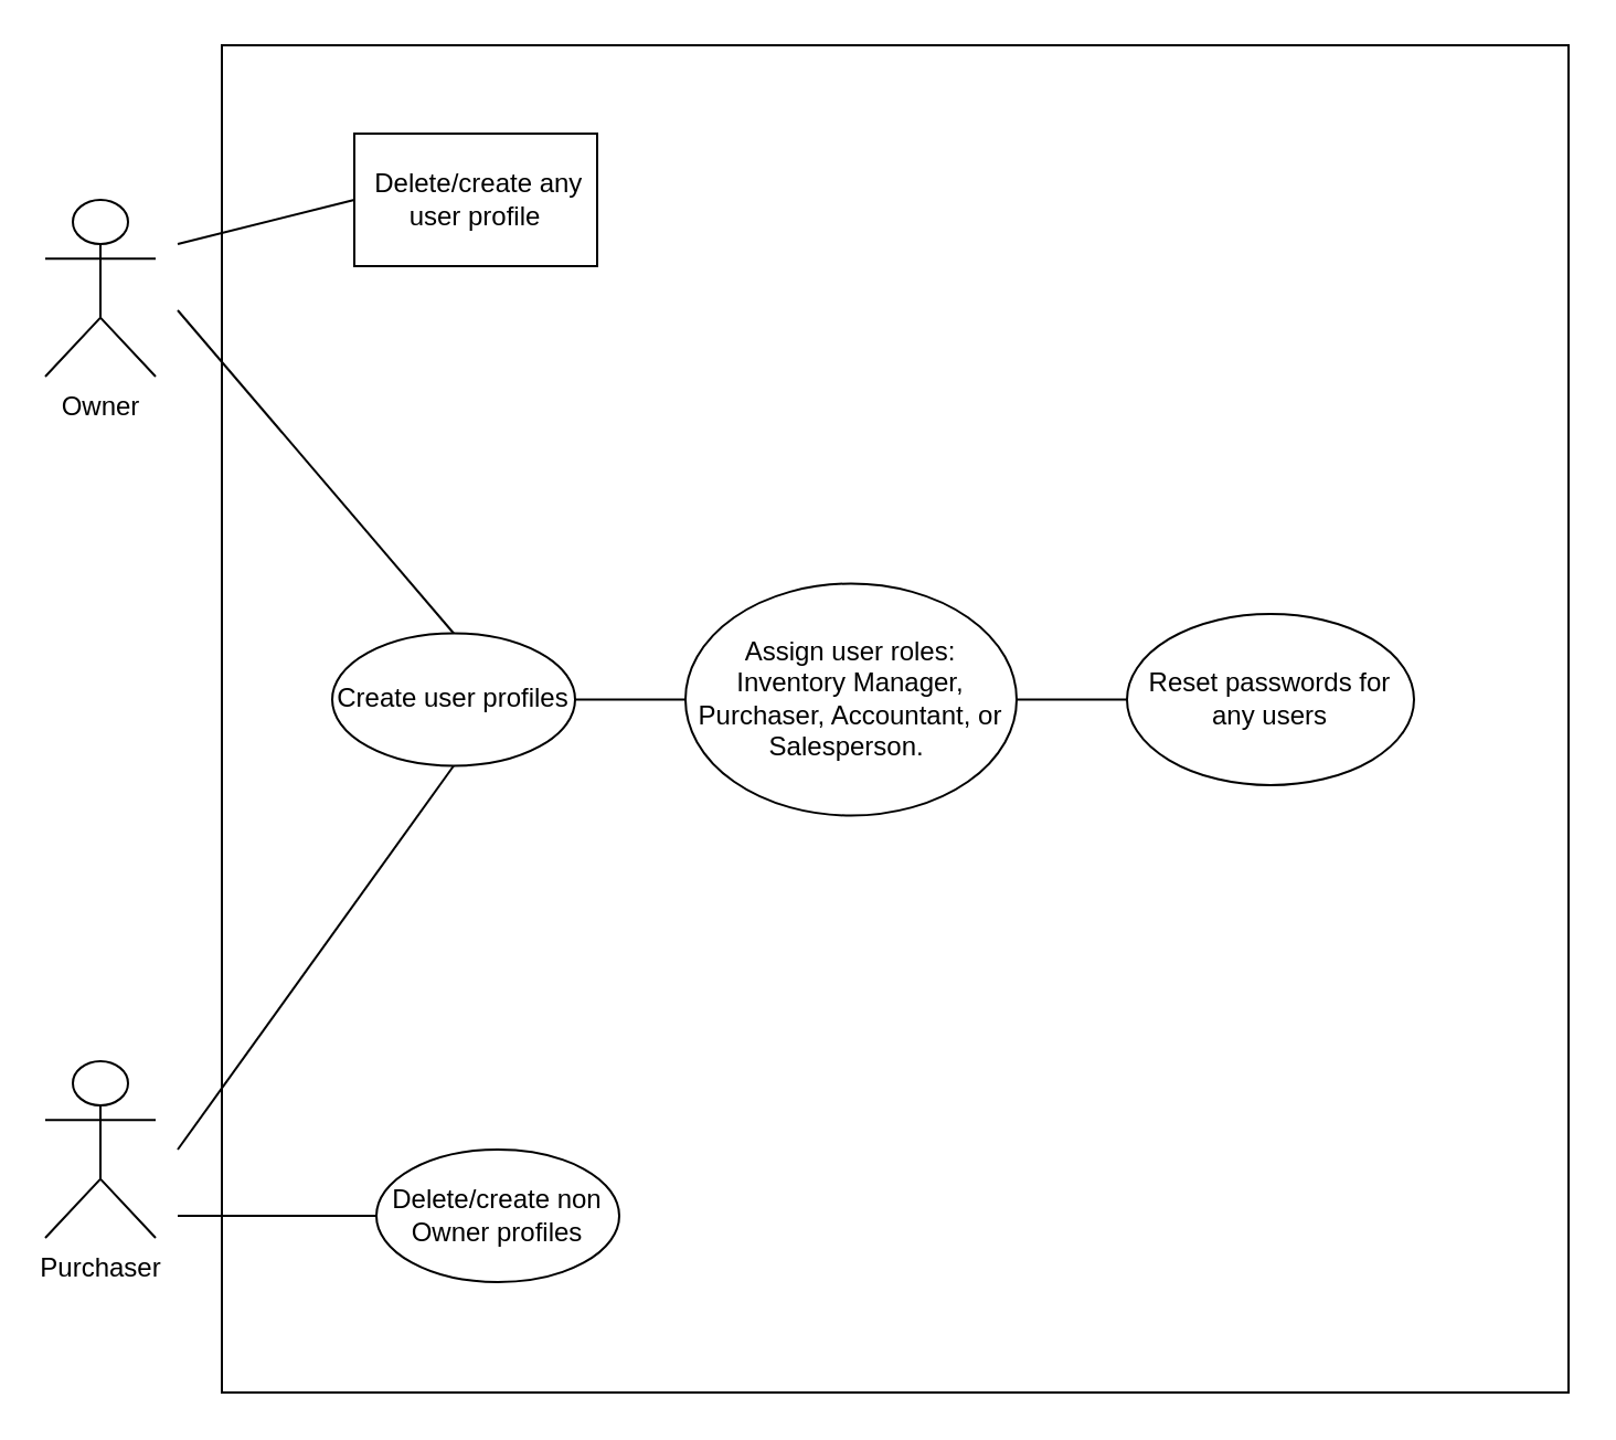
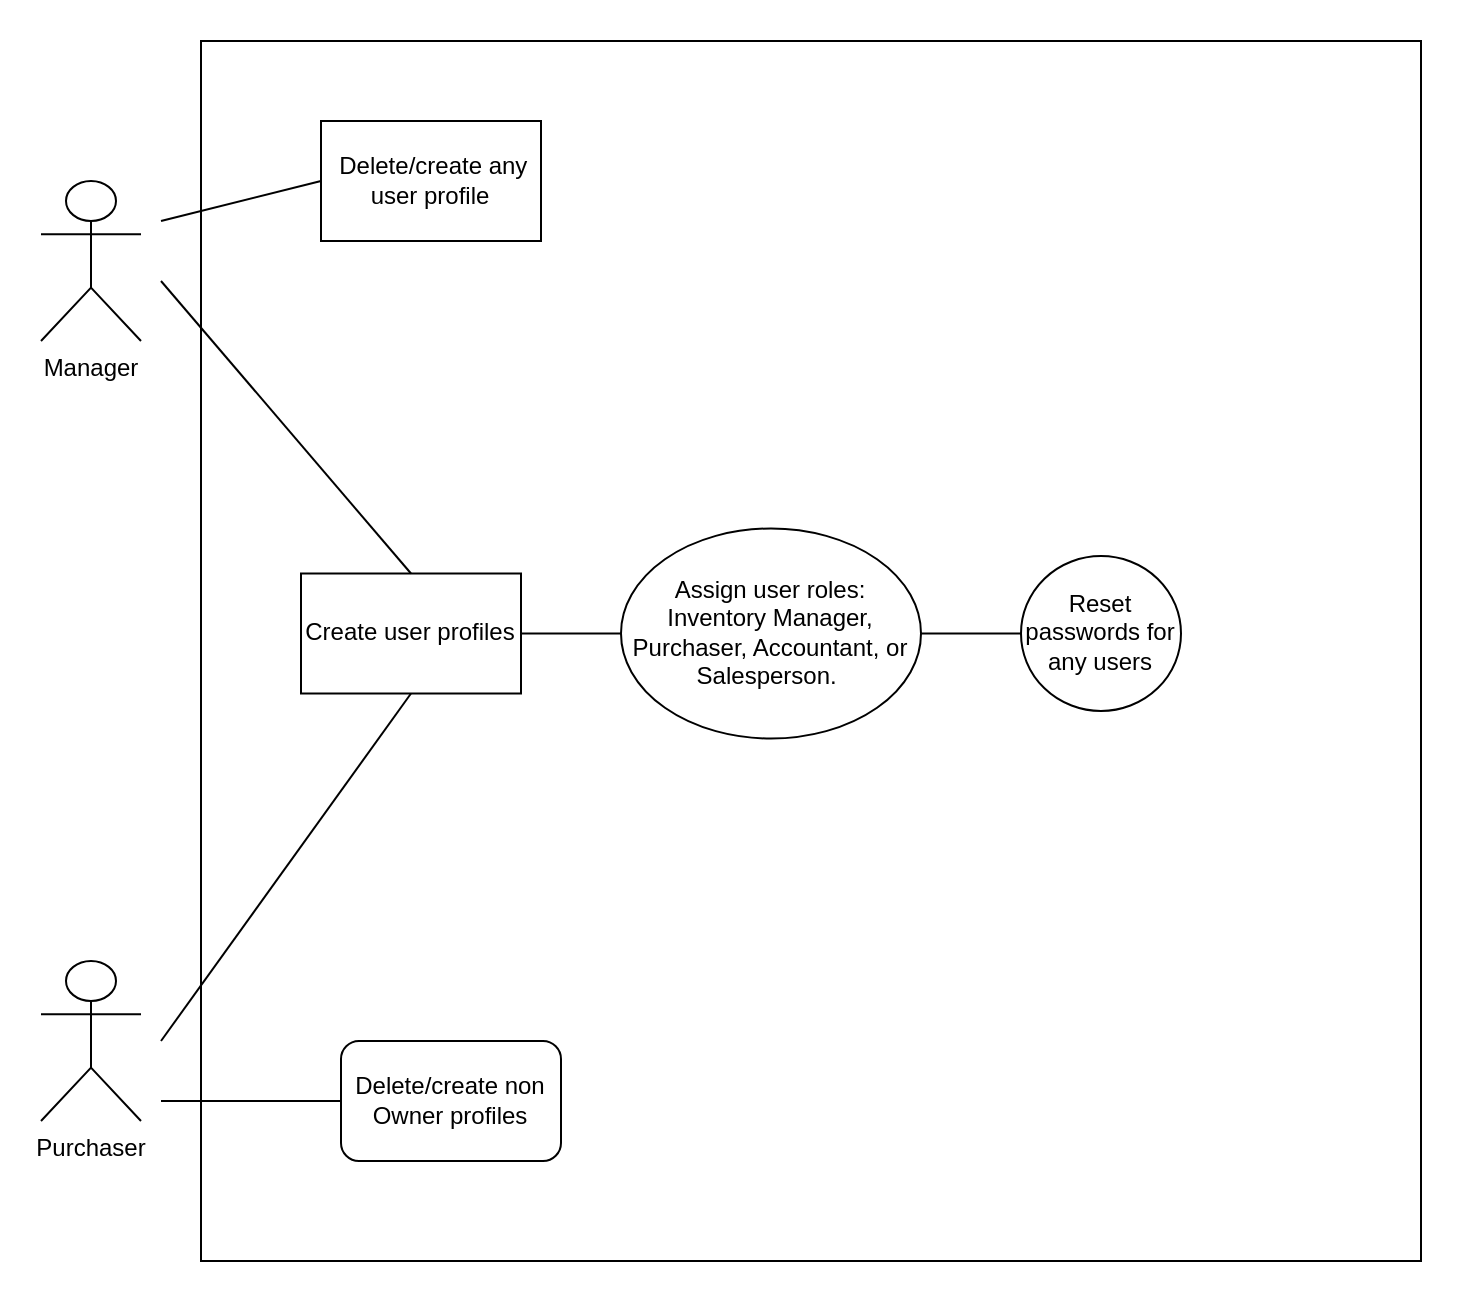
  <mxCell id="0" />
  <mxCell id="1" parent="0" />
  <mxCell id="2" value="" style="whiteSpace=wrap;html=1;aspect=fixed;" vertex="1" parent="1"><mxGeometry x="100" y="20" width="610" height="610" as="geometry" /></mxCell>
  <mxCell id="3" value="Purchaser" style="shape=umlActor;verticalLabelPosition=bottom;verticalAlign=top;html=1;" vertex="1" parent="1"><mxGeometry x="20" y="480" width="50" height="80" as="geometry" /></mxCell>
- <mxCell id="4" value="Owner&lt;br&gt;" style="shape=umlActor;verticalLabelPosition=bottom;verticalAlign=top;html=1;" vertex="1" parent="1"><mxGeometry x="20" y="90" width="50" height="80" as="geometry" /></mxCell>
- <mxCell id="5" value="Create user profiles" style="ellipse;whiteSpace=wrap;html=1;" vertex="1" parent="1"><mxGeometry x="150" y="286.25" width="110" height="60" as="geometry" /></mxCell>
+ <mxCell id="4" value="Manager&lt;br&gt;" style="shape=umlActor;verticalLabelPosition=bottom;verticalAlign=top;html=1;" vertex="1" parent="1"><mxGeometry x="20" y="90" width="50" height="80" as="geometry" /></mxCell>
+ <mxCell id="5" value="Create user profiles" style="whiteSpace=wrap;html=1;rounded=0;" vertex="1" parent="1"><mxGeometry x="150" y="286.25" width="110" height="60" as="geometry" /></mxCell>
  <mxCell id="6" value="" style="endArrow=none;html=1;rounded=0;exitX=0.5;exitY=0;exitDx=0;exitDy=0;" edge="1" parent="1" source="5"><mxGeometry width="50" height="50" relative="1" as="geometry"><mxPoint x="370" y="370" as="sourcePoint" /><mxPoint x="80" y="140" as="targetPoint" /></mxGeometry></mxCell>
  <mxCell id="7" value="" style="endArrow=none;html=1;rounded=0;entryX=0.5;entryY=1;entryDx=0;entryDy=0;" edge="1" parent="1" target="5"><mxGeometry width="50" height="50" relative="1" as="geometry"><mxPoint x="80" y="520" as="sourcePoint" /><mxPoint x="420" y="320" as="targetPoint" /></mxGeometry></mxCell>
- <mxCell id="8" value="Delete/create non Owner profiles" style="ellipse;whiteSpace=wrap;html=1;" vertex="1" parent="1"><mxGeometry x="170" y="520" width="110" height="60" as="geometry" /></mxCell>
+ <mxCell id="8" value="Delete/create non Owner profiles" style="whiteSpace=wrap;html=1;rounded=1;" vertex="1" parent="1"><mxGeometry x="170" y="520" width="110" height="60" as="geometry" /></mxCell>
  <mxCell id="9" value="" style="endArrow=none;html=1;rounded=0;exitX=0;exitY=0.5;exitDx=0;exitDy=0;" edge="1" parent="1" source="8"><mxGeometry width="50" height="50" relative="1" as="geometry"><mxPoint x="370" y="360" as="sourcePoint" /><mxPoint x="80" y="550" as="targetPoint" /></mxGeometry></mxCell>
  <mxCell id="10" value="&amp;nbsp;Delete/create any user profile" style="whiteSpace=wrap;html=1;rounded=0;" vertex="1" parent="1"><mxGeometry x="160" y="60" width="110" height="60" as="geometry" /></mxCell>
  <mxCell id="11" value="" style="endArrow=none;html=1;rounded=0;entryX=0;entryY=0.5;entryDx=0;entryDy=0;" edge="1" parent="1" target="10"><mxGeometry width="50" height="50" relative="1" as="geometry"><mxPoint x="80" y="110" as="sourcePoint" /><mxPoint x="420" y="310" as="targetPoint" /></mxGeometry></mxCell>
  <mxCell id="12" value="Assign user roles: Inventory Manager, Purchaser, Accountant, or Salesperson.&amp;nbsp;" style="ellipse;whiteSpace=wrap;html=1;" vertex="1" parent="1"><mxGeometry x="310" y="263.75" width="150" height="105" as="geometry" /></mxCell>
  <mxCell id="13" value="" style="endArrow=none;html=1;rounded=0;entryX=0;entryY=0.5;entryDx=0;entryDy=0;exitX=1;exitY=0.5;exitDx=0;exitDy=0;" edge="1" parent="1" source="5" target="12"><mxGeometry width="50" height="50" relative="1" as="geometry"><mxPoint x="370" y="380" as="sourcePoint" /><mxPoint x="420" y="330" as="targetPoint" /></mxGeometry></mxCell>
- <mxCell id="14" value="Reset passwords for any users" style="ellipse;whiteSpace=wrap;html=1;" vertex="1" parent="1"><mxGeometry x="510" y="277.5" width="130" height="77.5" as="geometry" /></mxCell>
+ <mxCell id="14" value="Reset passwords for any users" style="ellipse;whiteSpace=wrap;html=1;" vertex="1" parent="1"><mxGeometry x="510" y="277.5" width="80" height="77.5" as="geometry" /></mxCell>
  <mxCell id="15" value="" style="endArrow=none;html=1;rounded=0;entryX=0;entryY=0.5;entryDx=0;entryDy=0;exitX=1;exitY=0.5;exitDx=0;exitDy=0;" edge="1" parent="1" source="12" target="14"><mxGeometry width="50" height="50" relative="1" as="geometry"><mxPoint x="270" y="335" as="sourcePoint" /><mxPoint x="320" y="335" as="targetPoint" /></mxGeometry></mxCell>
